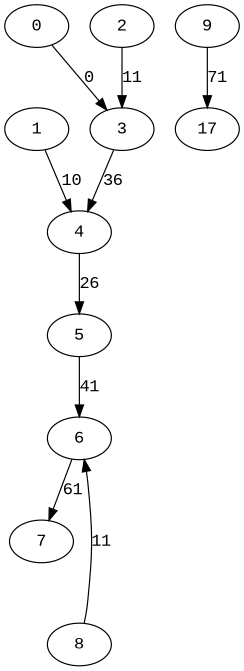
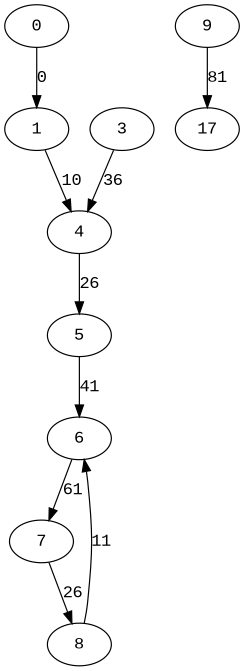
  digraph {
    fontname="Liberation Mono"
    node [fontname="Liberation Mono"]
    edge [fontname="Liberation Mono"]
    0
    1
    4
-   2
    3
    5
    6
    7
    8
    n10 [label=17]
    9
-   0 -> 3 [label=0]
+   0 -> 1 [label=0]
    1 -> 4 [label=10]
    4 -> 5 [label=26]
-   2 -> 3 [label=11]
    3 -> 4 [label=36]
    5 -> 6 [label=41]
    6 -> 7 [label=61]
+   7 -> 8 [label=26]
    8 -> 6 [label=11]
-   9 -> n10 [label=71]
+   9 -> n10 [label=81]
  }
